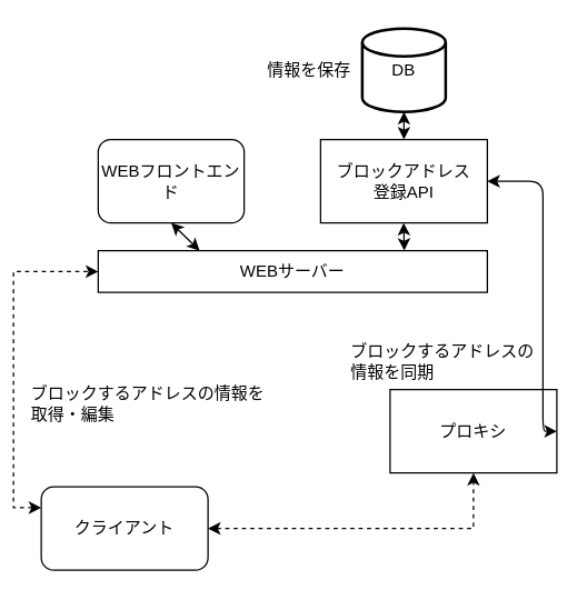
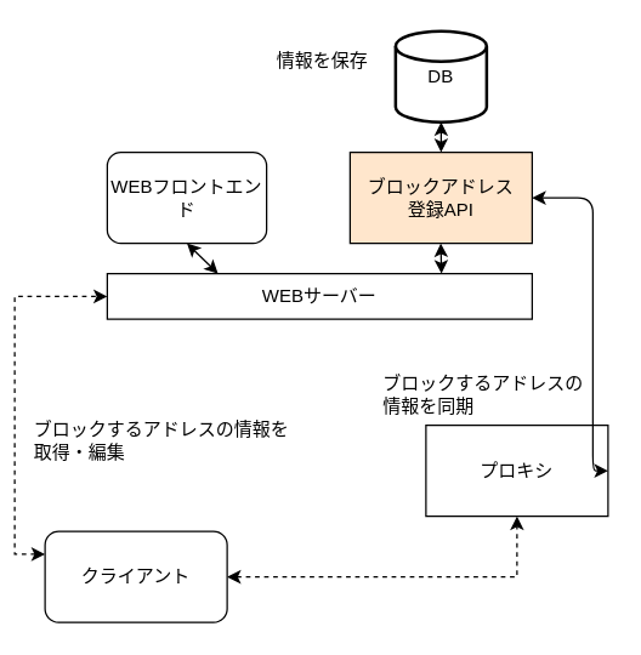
  <mxCell id="0" />
  <mxCell id="1" parent="0" />
- <mxCell id="2" value="ブロックアドレス&lt;br&gt;登録API" style="rounded=0;whiteSpace=wrap;html=1;" vertex="1" parent="1"><mxGeometry x="230" y="100" width="120" height="60" as="geometry" /></mxCell>
+ <mxCell id="2" value="ブロックアドレス&lt;br&gt;登録API" style="rounded=0;whiteSpace=wrap;html=1;fillColor=#ffe6cc;" vertex="1" parent="1"><mxGeometry x="230" y="100" width="120" height="60" as="geometry" /></mxCell>
  <mxCell id="3" value="DB" style="strokeWidth=2;html=1;shape=mxgraph.flowchart.database;whiteSpace=wrap;" vertex="1" parent="1"><mxGeometry x="260" y="20" width="60" height="60" as="geometry" /></mxCell>
  <mxCell id="4" value="プロキシ" style="rounded=0;whiteSpace=wrap;html=1;" vertex="1" parent="1"><mxGeometry x="280" y="280" width="120" height="60" as="geometry" /></mxCell>
  <mxCell id="5" value="" style="endArrow=classic;startArrow=classic;html=1;exitX=1;exitY=0.5;exitDx=0;exitDy=0;entryX=1;entryY=0.5;entryDx=0;entryDy=0;" edge="1" parent="1" source="2" target="4"><mxGeometry width="50" height="50" relative="1" as="geometry"><mxPoint x="380" y="90" as="sourcePoint" /><mxPoint x="430" y="40" as="targetPoint" /><Array as="points"><mxPoint x="390" y="130" /><mxPoint x="390" y="310" /></Array></mxGeometry></mxCell>
  <mxCell id="6" value="ブロックするアドレスの&lt;br&gt;情報を同期" style="text;html=1;strokeColor=none;fillColor=none;align=left;verticalAlign=middle;whiteSpace=wrap;rounded=0;" vertex="1" parent="1"><mxGeometry x="250" y="250" width="140" height="20" as="geometry" /></mxCell>
  <mxCell id="7" value="" style="endArrow=classic;startArrow=classic;html=1;entryX=0.5;entryY=1;entryDx=0;entryDy=0;entryPerimeter=0;exitX=0.5;exitY=0;exitDx=0;exitDy=0;" edge="1" parent="1" source="2" target="3"><mxGeometry width="50" height="50" relative="1" as="geometry"><mxPoint x="160" y="160" as="sourcePoint" /><mxPoint x="210" y="110" as="targetPoint" /></mxGeometry></mxCell>
  <mxCell id="8" value="WEBフロントエンド" style="rounded=1;whiteSpace=wrap;html=1;" vertex="1" parent="1"><mxGeometry x="70" y="100" width="105" height="60" as="geometry" /></mxCell>
  <mxCell id="9" value="ブロックするアドレスの情報を&lt;br&gt;取得・編集" style="text;html=1;strokeColor=none;fillColor=none;align=left;verticalAlign=middle;whiteSpace=wrap;rounded=0;" vertex="1" parent="1"><mxGeometry x="20" y="280" width="190" height="20" as="geometry" /></mxCell>
- <mxCell id="10" value="情報を保存" style="text;html=1;strokeColor=none;fillColor=none;align=left;verticalAlign=middle;whiteSpace=wrap;rounded=0;" vertex="1" parent="1"><mxGeometry x="190" y="40" width="70" height="20" as="geometry" /></mxCell>
+ <mxCell id="10" value="情報を保存" style="text;html=1;strokeColor=none;fillColor=none;align=left;verticalAlign=middle;whiteSpace=wrap;rounded=0;" vertex="1" parent="1"><mxGeometry x="180" y="30" width="70" height="20" as="geometry" /></mxCell>
  <mxCell id="11" style="edgeStyle=orthogonalEdgeStyle;rounded=0;orthogonalLoop=1;jettySize=auto;html=1;entryX=0.5;entryY=1;entryDx=0;entryDy=0;dashed=1;startArrow=classic;startFill=1;" edge="1" parent="1" source="13" target="4"><mxGeometry relative="1" as="geometry" /></mxCell>
  <mxCell id="12" style="edgeStyle=orthogonalEdgeStyle;rounded=0;orthogonalLoop=1;jettySize=auto;html=1;dashed=1;startArrow=classic;startFill=1;entryX=0;entryY=0.5;entryDx=0;entryDy=0;exitX=0;exitY=0.25;exitDx=0;exitDy=0;" edge="1" parent="1" source="13" target="14"><mxGeometry relative="1" as="geometry" /></mxCell>
  <mxCell id="13" value="クライアント" style="rounded=1;whiteSpace=wrap;html=1;align=center;dashed=0;" vertex="1" parent="1"><mxGeometry x="29" y="350" width="120" height="60" as="geometry" /></mxCell>
  <mxCell id="14" value="WEBサーバー" style="rounded=0;whiteSpace=wrap;html=1;" vertex="1" parent="1"><mxGeometry x="70" y="180" width="280" height="30" as="geometry" /></mxCell>
  <mxCell id="15" value="" style="endArrow=classic;startArrow=classic;html=1;entryX=0.5;entryY=1;entryDx=0;entryDy=0;" edge="1" parent="1" target="8"><mxGeometry width="50" height="50" relative="1" as="geometry"><mxPoint x="143" y="180" as="sourcePoint" /><mxPoint x="160" y="250" as="targetPoint" /></mxGeometry></mxCell>
  <mxCell id="16" value="" style="endArrow=classic;startArrow=classic;html=1;entryX=0.5;entryY=1;entryDx=0;entryDy=0;" edge="1" parent="1"><mxGeometry width="50" height="50" relative="1" as="geometry"><mxPoint x="290.25" y="180" as="sourcePoint" /><mxPoint x="289.75" y="160" as="targetPoint" /></mxGeometry></mxCell>
